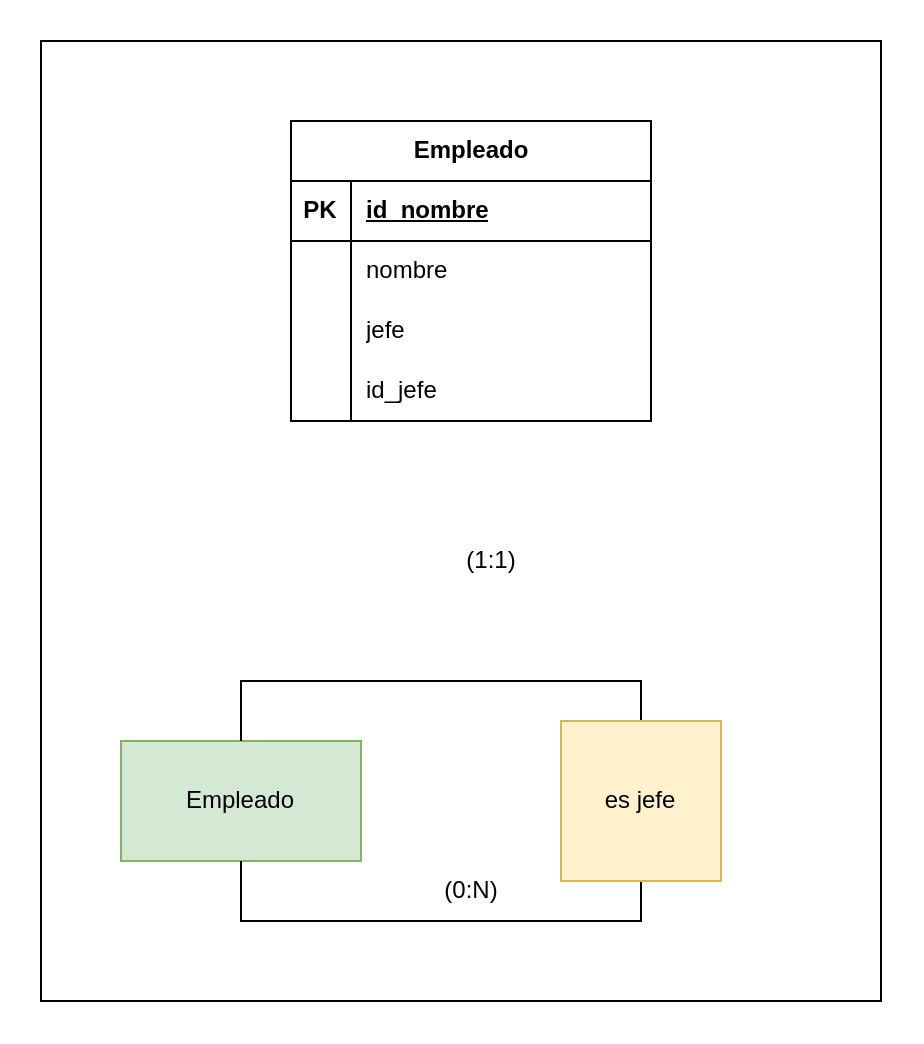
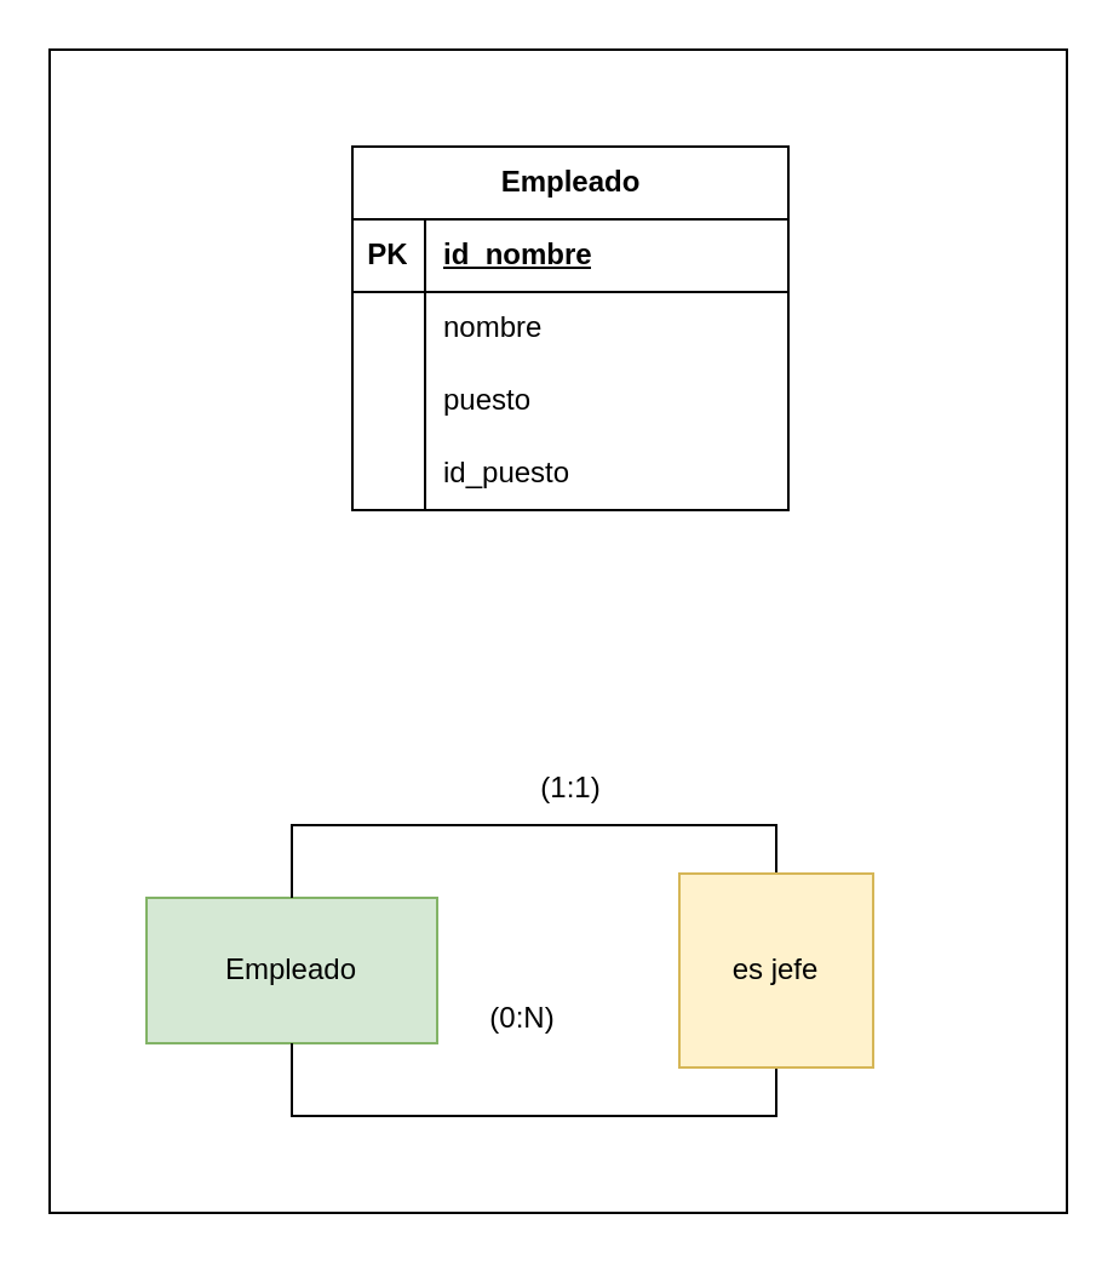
  <mxCell id="0" />
  <mxCell id="1" parent="0" />
  <mxCell id="2" value="" style="group" parent="1" vertex="1" connectable="0"><mxGeometry width="420" height="480" as="geometry" x="20" y="20" /></mxCell>
  <mxCell id="3" value="" style="rounded=0;whiteSpace=wrap;html=1;" parent="2" vertex="1"><mxGeometry width="420" height="480" as="geometry" /></mxCell>
  <mxCell id="4" value="" style="group" parent="2" vertex="1" connectable="0"><mxGeometry x="40" y="40" width="340" height="400" as="geometry" /></mxCell>
  <mxCell id="5" value="Empleado" style="rounded=0;whiteSpace=wrap;html=1;fillColor=#d5e8d4;strokeColor=#82b366;" parent="4" vertex="1"><mxGeometry y="310" width="120" height="60" as="geometry" /></mxCell>
  <mxCell id="6" style="edgeStyle=orthogonalEdgeStyle;rounded=0;orthogonalLoop=1;jettySize=auto;html=1;exitX=0.5;exitY=0;exitDx=0;exitDy=0;entryX=0.5;entryY=0;entryDx=0;entryDy=0;endArrow=none;startFill=0;" parent="4" source="8" target="5" edge="1"><mxGeometry relative="1" as="geometry" /></mxCell>
  <mxCell id="7" style="edgeStyle=orthogonalEdgeStyle;rounded=0;orthogonalLoop=1;jettySize=auto;html=1;exitX=0.5;exitY=1;exitDx=0;exitDy=0;entryX=0.5;entryY=1;entryDx=0;entryDy=0;endArrow=none;startFill=0;" parent="4" source="8" target="5" edge="1"><mxGeometry relative="1" as="geometry" /></mxCell>
  <mxCell id="8" value="es jefe" style="whiteSpace=wrap;html=1;fillColor=#fff2cc;strokeColor=#d6b656;rounded=0;" parent="4" vertex="1"><mxGeometry x="220" y="300" width="80" height="80" as="geometry" /></mxCell>
- <mxCell id="9" value="(0:N)" style="text;html=1;align=center;verticalAlign=middle;resizable=0;points=[];autosize=1;strokeColor=none;fillColor=none;" parent="4" vertex="1"><mxGeometry x="150" y="370" width="50" height="30" as="geometry" /></mxCell>
- <mxCell id="10" value="(1:1)" style="text;html=1;align=center;verticalAlign=middle;resizable=0;points=[];autosize=1;strokeColor=none;fillColor=none;" parent="4" vertex="1"><mxGeometry x="160" y="205" width="50" height="30" as="geometry" /></mxCell>
+ <mxCell id="9" value="(0:N)" style="text;html=1;align=center;verticalAlign=middle;resizable=0;points=[];autosize=1;strokeColor=none;fillColor=none;" parent="4" vertex="1"><mxGeometry x="130" y="345" width="50" height="30" as="geometry" /></mxCell>
+ <mxCell id="10" value="(1:1)" style="text;html=1;align=center;verticalAlign=middle;resizable=0;points=[];autosize=1;strokeColor=none;fillColor=none;" parent="4" vertex="1"><mxGeometry x="150" y="250" width="50" height="30" as="geometry" /></mxCell>
  <mxCell id="11" value="Empleado" style="shape=table;startSize=30;container=1;collapsible=1;childLayout=tableLayout;fixedRows=1;rowLines=0;fontStyle=1;align=center;resizeLast=1;html=1;" parent="4" vertex="1"><mxGeometry x="85" width="180" height="150" as="geometry" /></mxCell>
  <mxCell id="12" value="" style="shape=tableRow;horizontal=0;startSize=0;swimlaneHead=0;swimlaneBody=0;fillColor=none;collapsible=0;dropTarget=0;points=[[0,0.5],[1,0.5]];portConstraint=eastwest;top=0;left=0;right=0;bottom=1;" parent="11" vertex="1"><mxGeometry y="30" width="180" height="30" as="geometry" /></mxCell>
  <mxCell id="13" value="PK" style="shape=partialRectangle;connectable=0;fillColor=none;top=0;left=0;bottom=0;right=0;fontStyle=1;overflow=hidden;whiteSpace=wrap;html=1;" parent="12" vertex="1"><mxGeometry width="30" height="30" as="geometry"><mxRectangle width="30" height="30" as="alternateBounds" /></mxGeometry></mxCell>
  <mxCell id="14" value="id_nombre" style="shape=partialRectangle;connectable=0;fillColor=none;top=0;left=0;bottom=0;right=0;align=left;spacingLeft=6;fontStyle=5;overflow=hidden;whiteSpace=wrap;html=1;" parent="12" vertex="1"><mxGeometry x="30" width="150" height="30" as="geometry"><mxRectangle width="150" height="30" as="alternateBounds" /></mxGeometry></mxCell>
  <mxCell id="15" value="" style="shape=tableRow;horizontal=0;startSize=0;swimlaneHead=0;swimlaneBody=0;fillColor=none;collapsible=0;dropTarget=0;points=[[0,0.5],[1,0.5]];portConstraint=eastwest;top=0;left=0;right=0;bottom=0;" parent="11" vertex="1"><mxGeometry y="60" width="180" height="30" as="geometry" /></mxCell>
  <mxCell id="16" value="" style="shape=partialRectangle;connectable=0;fillColor=none;top=0;left=0;bottom=0;right=0;editable=1;overflow=hidden;whiteSpace=wrap;html=1;" parent="15" vertex="1"><mxGeometry width="30" height="30" as="geometry"><mxRectangle width="30" height="30" as="alternateBounds" /></mxGeometry></mxCell>
  <mxCell id="17" value="nombre" style="shape=partialRectangle;connectable=0;fillColor=none;top=0;left=0;bottom=0;right=0;align=left;spacingLeft=6;overflow=hidden;whiteSpace=wrap;html=1;" parent="15" vertex="1"><mxGeometry x="30" width="150" height="30" as="geometry"><mxRectangle width="150" height="30" as="alternateBounds" /></mxGeometry></mxCell>
  <mxCell id="18" value="" style="shape=tableRow;horizontal=0;startSize=0;swimlaneHead=0;swimlaneBody=0;fillColor=none;collapsible=0;dropTarget=0;points=[[0,0.5],[1,0.5]];portConstraint=eastwest;top=0;left=0;right=0;bottom=0;" parent="11" vertex="1"><mxGeometry y="90" width="180" height="30" as="geometry" /></mxCell>
  <mxCell id="19" value="" style="shape=partialRectangle;connectable=0;fillColor=none;top=0;left=0;bottom=0;right=0;editable=1;overflow=hidden;whiteSpace=wrap;html=1;" parent="18" vertex="1"><mxGeometry width="30" height="30" as="geometry"><mxRectangle width="30" height="30" as="alternateBounds" /></mxGeometry></mxCell>
- <mxCell id="20" value="jefe" style="shape=partialRectangle;connectable=0;fillColor=none;top=0;left=0;bottom=0;right=0;align=left;spacingLeft=6;overflow=hidden;whiteSpace=wrap;html=1;" parent="18" vertex="1"><mxGeometry x="30" width="150" height="30" as="geometry"><mxRectangle width="150" height="30" as="alternateBounds" /></mxGeometry></mxCell>
+ <mxCell id="20" value="puesto" style="shape=partialRectangle;connectable=0;fillColor=none;top=0;left=0;bottom=0;right=0;align=left;spacingLeft=6;overflow=hidden;whiteSpace=wrap;html=1;" parent="18" vertex="1"><mxGeometry x="30" width="150" height="30" as="geometry"><mxRectangle width="150" height="30" as="alternateBounds" /></mxGeometry></mxCell>
  <mxCell id="21" value="" style="shape=tableRow;horizontal=0;startSize=0;swimlaneHead=0;swimlaneBody=0;fillColor=none;collapsible=0;dropTarget=0;points=[[0,0.5],[1,0.5]];portConstraint=eastwest;top=0;left=0;right=0;bottom=0;" parent="11" vertex="1"><mxGeometry y="120" width="180" height="30" as="geometry" /></mxCell>
  <mxCell id="22" value="" style="shape=partialRectangle;connectable=0;fillColor=none;top=0;left=0;bottom=0;right=0;editable=1;overflow=hidden;whiteSpace=wrap;html=1;" parent="21" vertex="1"><mxGeometry width="30" height="30" as="geometry"><mxRectangle width="30" height="30" as="alternateBounds" /></mxGeometry></mxCell>
- <mxCell id="23" value="id_jefe" style="shape=partialRectangle;connectable=0;fillColor=none;top=0;left=0;bottom=0;right=0;align=left;spacingLeft=6;overflow=hidden;whiteSpace=wrap;html=1;" parent="21" vertex="1"><mxGeometry x="30" width="150" height="30" as="geometry"><mxRectangle width="150" height="30" as="alternateBounds" /></mxGeometry></mxCell>
+ <mxCell id="23" value="id_puesto" style="shape=partialRectangle;connectable=0;fillColor=none;top=0;left=0;bottom=0;right=0;align=left;spacingLeft=6;overflow=hidden;whiteSpace=wrap;html=1;" parent="21" vertex="1"><mxGeometry x="30" width="150" height="30" as="geometry"><mxRectangle width="150" height="30" as="alternateBounds" /></mxGeometry></mxCell>
